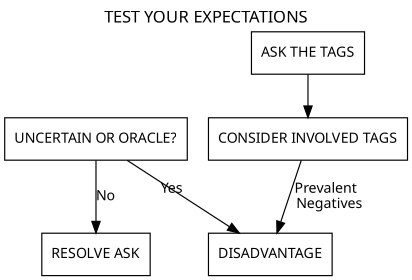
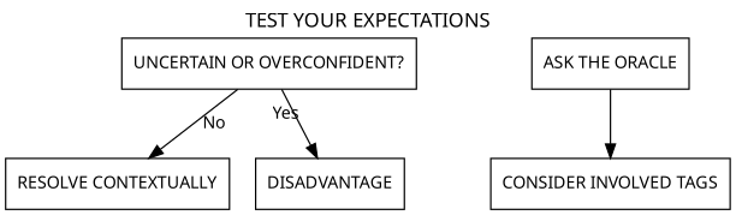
  digraph {
    fontname="Permanent Marker"
    label="TEST YOUR EXPECTATIONS"
    labelloc=t
    node [fontname="Permanent Marker" fontsize=12 shape=rect]
    edge [fontname="Permanent Marker" fontsize=12 shape=rect]
-   n1 [label="UNCERTAIN OR ORACLE?"]
-   n2 [label="RESOLVE ASK"]
+   n1 [label="UNCERTAIN OR OVERCONFIDENT?"]
+   n2 [label="RESOLVE CONTEXTUALLY"]
    n3 [label=DISADVANTAGE]
-   n4 [label="ASK THE TAGS"]
+   n4 [label="ASK THE ORACLE"]
    n5 [label="CONSIDER INVOLVED TAGS"]
    n1 -> n2 [label=No]
    n1 -> n3 [xlabel=Yes]
    n4 -> n5
-   n5 -> n3 [label="Prevalent \n Negatives"]
  }
